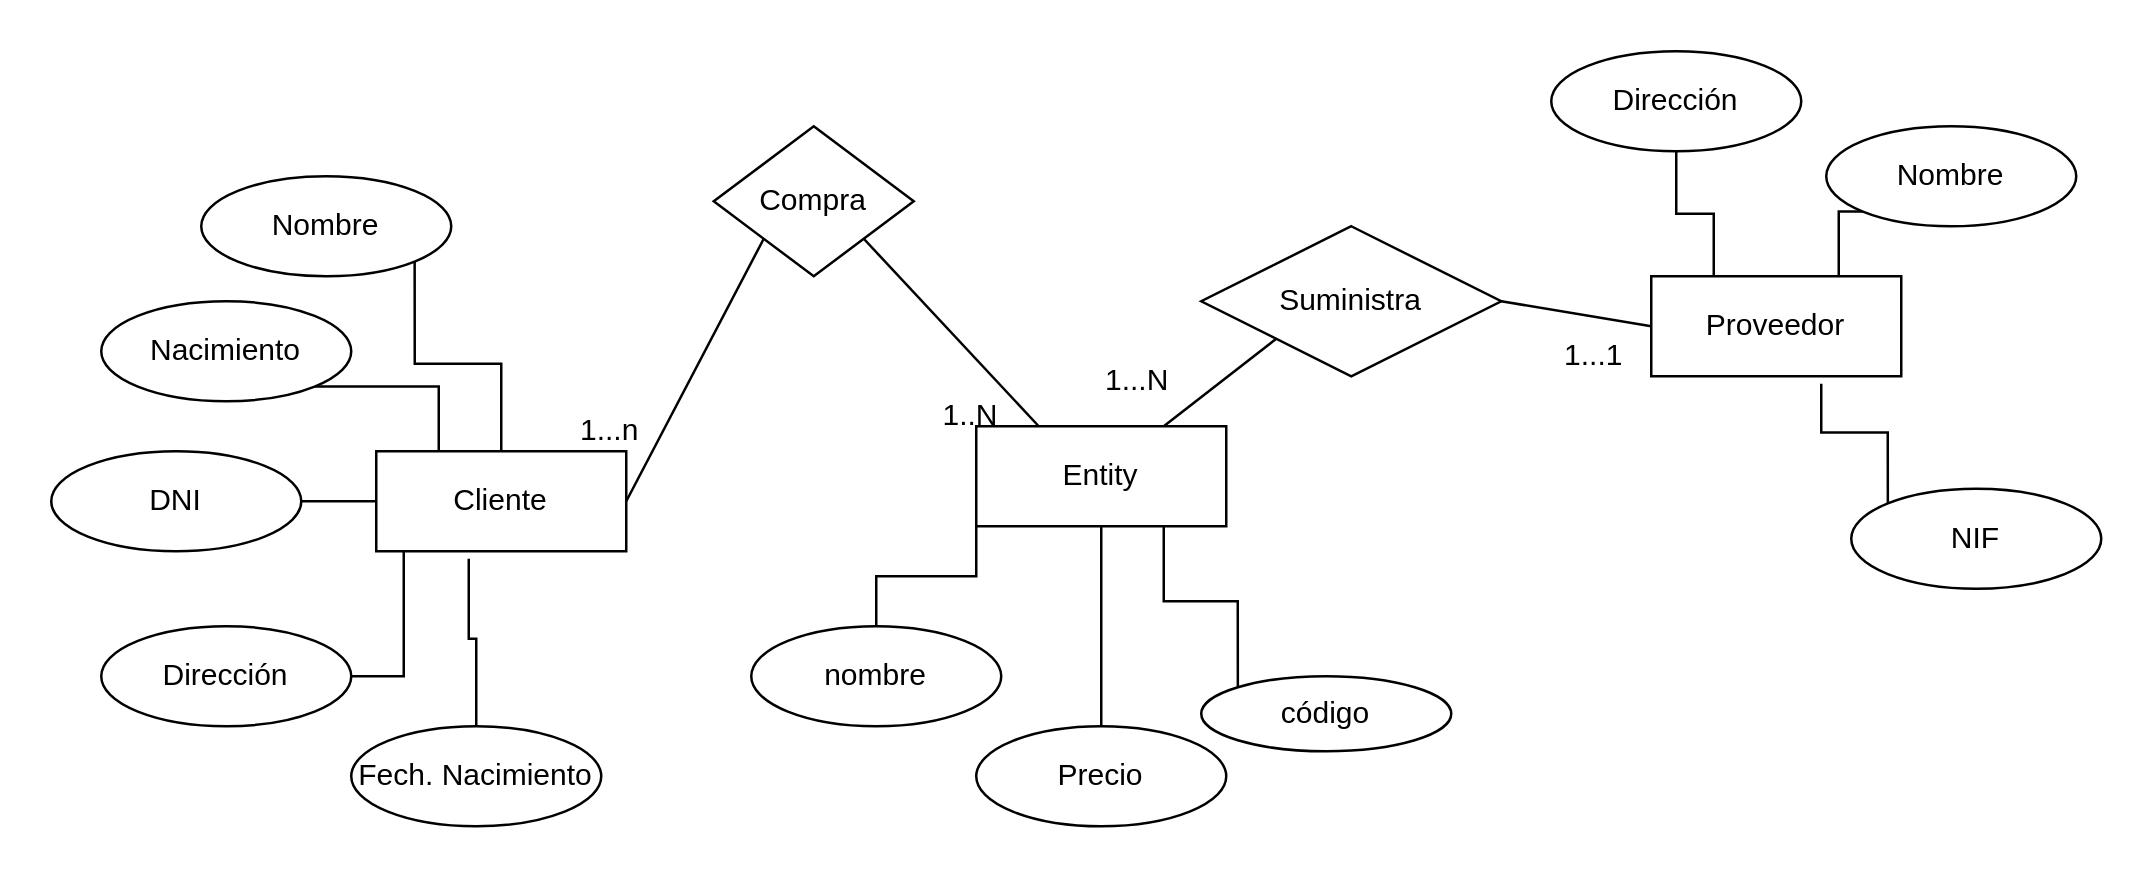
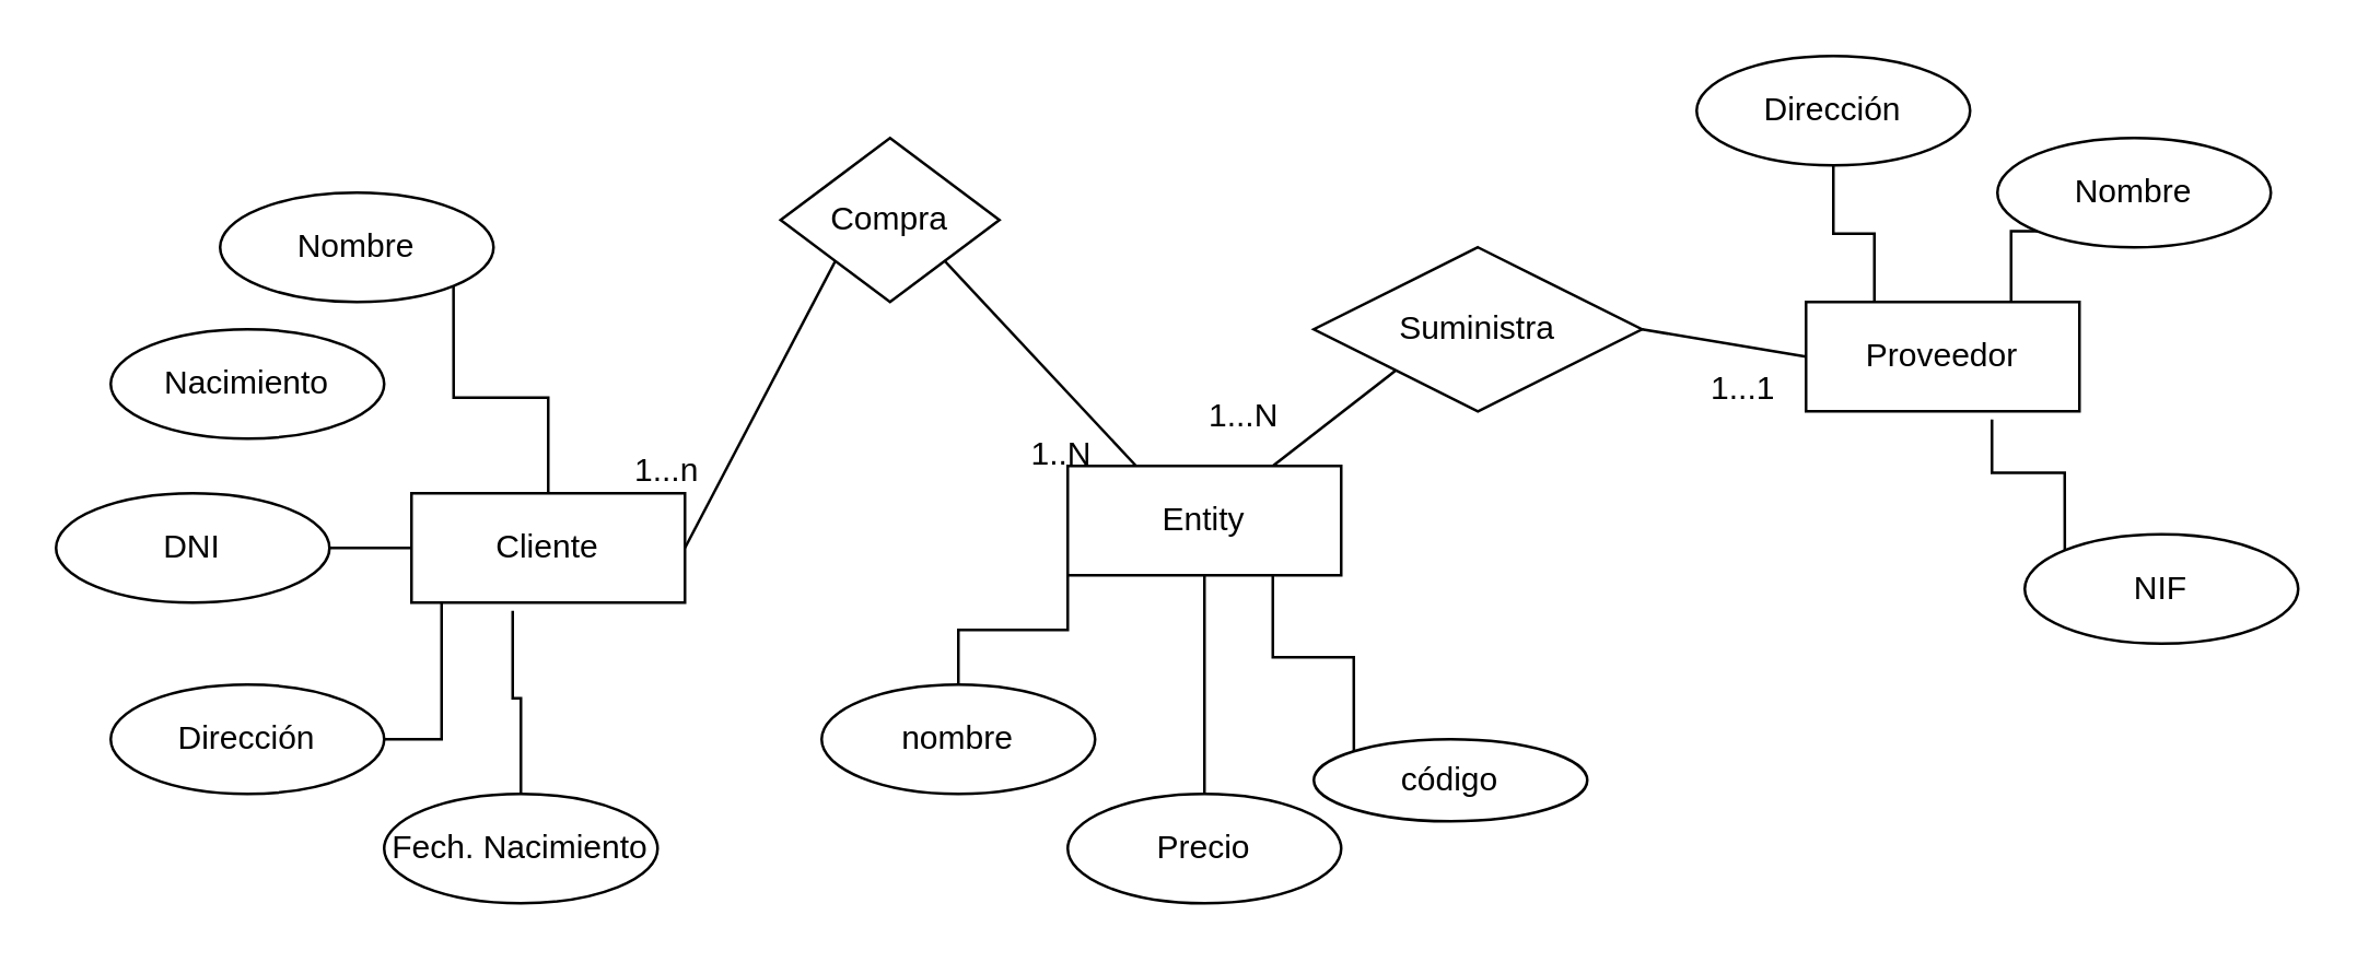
  <mxCell id="0" />
  <mxCell id="1" parent="0" />
  <mxCell id="2" value="Cliente" style="whiteSpace=wrap;html=1;align=center;" vertex="1" parent="1"><mxGeometry x="150" y="180" width="100" height="40" as="geometry" /></mxCell>
  <mxCell id="3" value="Proveedor" style="whiteSpace=wrap;html=1;align=center;" vertex="1" parent="1"><mxGeometry x="660" y="110" width="100" height="40" as="geometry" /></mxCell>
- <mxCell id="4" style="edgeStyle=orthogonalEdgeStyle;rounded=0;orthogonalLoop=1;jettySize=auto;html=1;exitX=1;exitY=1;exitDx=0;exitDy=0;entryX=0.25;entryY=0;entryDx=0;entryDy=0;endArrow=none;endFill=0;" edge="1" parent="1" source="5" target="2"><mxGeometry relative="1" as="geometry" /></mxCell>
  <mxCell id="5" value="Nacimiento" style="ellipse;whiteSpace=wrap;html=1;align=center;" vertex="1" parent="1"><mxGeometry x="40" y="120" width="100" height="40" as="geometry" /></mxCell>
  <mxCell id="6" style="edgeStyle=orthogonalEdgeStyle;rounded=0;orthogonalLoop=1;jettySize=auto;html=1;exitX=1;exitY=0.5;exitDx=0;exitDy=0;entryX=0;entryY=0.5;entryDx=0;entryDy=0;endArrow=none;endFill=0;" edge="1" parent="1" source="7" target="2"><mxGeometry relative="1" as="geometry" /></mxCell>
  <mxCell id="7" value="DNI" style="ellipse;whiteSpace=wrap;html=1;align=center;" vertex="1" parent="1"><mxGeometry x="20" y="180" width="100" height="40" as="geometry" /></mxCell>
  <mxCell id="8" value="Dirección" style="ellipse;whiteSpace=wrap;html=1;align=center;" vertex="1" parent="1"><mxGeometry x="40" y="250" width="100" height="40" as="geometry" /></mxCell>
  <mxCell id="9" value="Fech. Nacimiento" style="ellipse;whiteSpace=wrap;html=1;align=center;" vertex="1" parent="1"><mxGeometry x="140" y="290" width="100" height="40" as="geometry" /></mxCell>
  <mxCell id="10" style="edgeStyle=orthogonalEdgeStyle;rounded=0;orthogonalLoop=1;jettySize=auto;html=1;exitX=1;exitY=1;exitDx=0;exitDy=0;entryX=0.5;entryY=0;entryDx=0;entryDy=0;startArrow=none;startFill=0;endArrow=none;endFill=0;" edge="1" parent="1" source="11" target="2"><mxGeometry relative="1" as="geometry" /></mxCell>
  <mxCell id="11" value="Nombre" style="ellipse;whiteSpace=wrap;html=1;align=center;" vertex="1" parent="1"><mxGeometry x="80" y="70" width="100" height="40" as="geometry" /></mxCell>
  <mxCell id="12" style="edgeStyle=orthogonalEdgeStyle;rounded=0;orthogonalLoop=1;jettySize=auto;html=1;exitX=1;exitY=0.5;exitDx=0;exitDy=0;entryX=0.11;entryY=1;entryDx=0;entryDy=0;entryPerimeter=0;endArrow=none;endFill=0;" edge="1" parent="1" source="8" target="2"><mxGeometry relative="1" as="geometry" /></mxCell>
  <mxCell id="13" style="edgeStyle=orthogonalEdgeStyle;rounded=0;orthogonalLoop=1;jettySize=auto;html=1;exitX=0.5;exitY=0;exitDx=0;exitDy=0;entryX=0.37;entryY=1.075;entryDx=0;entryDy=0;entryPerimeter=0;endArrow=none;endFill=0;" edge="1" parent="1" source="9" target="2"><mxGeometry relative="1" as="geometry" /></mxCell>
  <mxCell id="14" value="código" style="ellipse;whiteSpace=wrap;html=1;align=center;" vertex="1" parent="1"><mxGeometry x="480" y="270" width="100" height="30" as="geometry" /></mxCell>
  <mxCell id="15" style="edgeStyle=orthogonalEdgeStyle;rounded=0;orthogonalLoop=1;jettySize=auto;html=1;exitX=0.5;exitY=0;exitDx=0;exitDy=0;entryX=0;entryY=1;entryDx=0;entryDy=0;endArrow=none;endFill=0;" edge="1" parent="1" source="16" target="34"><mxGeometry relative="1" as="geometry"><mxPoint x="430" y="210" as="targetPoint" /></mxGeometry></mxCell>
  <mxCell id="16" value="nombre" style="ellipse;whiteSpace=wrap;html=1;align=center;" vertex="1" parent="1"><mxGeometry x="300" y="250" width="100" height="40" as="geometry" /></mxCell>
  <mxCell id="17" style="edgeStyle=orthogonalEdgeStyle;rounded=0;orthogonalLoop=1;jettySize=auto;html=1;exitX=0;exitY=0;exitDx=0;exitDy=0;entryX=0.75;entryY=1;entryDx=0;entryDy=0;endArrow=none;endFill=0;" edge="1" parent="1" source="14" target="34"><mxGeometry relative="1" as="geometry"><mxPoint x="449" y="211" as="targetPoint" /></mxGeometry></mxCell>
  <mxCell id="18" value="Compra" style="shape=rhombus;perimeter=rhombusPerimeter;whiteSpace=wrap;html=1;align=center;" vertex="1" parent="1"><mxGeometry x="285" y="50" width="80" height="60" as="geometry" /></mxCell>
  <mxCell id="19" value="" style="endArrow=none;html=1;rounded=0;exitX=1;exitY=0.5;exitDx=0;exitDy=0;entryX=0;entryY=1;entryDx=0;entryDy=0;" edge="1" parent="1" source="2" target="18"><mxGeometry relative="1" as="geometry"><mxPoint x="290" y="170" as="sourcePoint" /><mxPoint x="450" y="170" as="targetPoint" /></mxGeometry></mxCell>
  <mxCell id="20" value="1...n" style="resizable=0;html=1;whiteSpace=wrap;align=left;verticalAlign=bottom;" connectable="0" vertex="1" parent="19"><mxGeometry x="-1" relative="1" as="geometry"><mxPoint x="-20" y="-20" as="offset" /></mxGeometry></mxCell>
  <mxCell id="21" value="" style="endArrow=none;html=1;rounded=0;entryX=0.25;entryY=0;entryDx=0;entryDy=0;exitX=1;exitY=1;exitDx=0;exitDy=0;" edge="1" parent="1" source="18" target="34"><mxGeometry relative="1" as="geometry"><mxPoint x="340" y="240.86" as="sourcePoint" /><mxPoint x="394.645" y="175.858" as="targetPoint" /></mxGeometry></mxCell>
  <mxCell id="22" value="1..N" style="resizable=0;html=1;whiteSpace=wrap;align=right;verticalAlign=bottom;" connectable="0" vertex="1" parent="21"><mxGeometry x="1" relative="1" as="geometry"><mxPoint x="-15" y="4" as="offset" /></mxGeometry></mxCell>
  <mxCell id="23" style="edgeStyle=orthogonalEdgeStyle;rounded=0;orthogonalLoop=1;jettySize=auto;html=1;exitX=0.5;exitY=1;exitDx=0;exitDy=0;entryX=0.25;entryY=0;entryDx=0;entryDy=0;endArrow=none;endFill=0;" edge="1" parent="1" source="24" target="3"><mxGeometry relative="1" as="geometry" /></mxCell>
  <mxCell id="24" value="Dirección" style="ellipse;whiteSpace=wrap;html=1;align=center;" vertex="1" parent="1"><mxGeometry x="620" y="20" width="100" height="40" as="geometry" /></mxCell>
  <mxCell id="25" style="edgeStyle=orthogonalEdgeStyle;rounded=0;orthogonalLoop=1;jettySize=auto;html=1;exitX=0;exitY=1;exitDx=0;exitDy=0;entryX=0.75;entryY=0;entryDx=0;entryDy=0;endArrow=none;endFill=0;" edge="1" parent="1" source="26" target="3"><mxGeometry relative="1" as="geometry" /></mxCell>
  <mxCell id="26" value="Nombre" style="ellipse;whiteSpace=wrap;html=1;align=center;" vertex="1" parent="1"><mxGeometry x="730" y="50" width="100" height="40" as="geometry" /></mxCell>
  <mxCell id="27" value="NIF" style="ellipse;whiteSpace=wrap;html=1;align=center;" vertex="1" parent="1"><mxGeometry x="740" y="195" width="100" height="40" as="geometry" /></mxCell>
  <mxCell id="28" style="edgeStyle=orthogonalEdgeStyle;rounded=0;orthogonalLoop=1;jettySize=auto;html=1;exitX=0;exitY=0;exitDx=0;exitDy=0;entryX=0.68;entryY=1.075;entryDx=0;entryDy=0;entryPerimeter=0;endArrow=none;endFill=0;" edge="1" parent="1" source="27" target="3"><mxGeometry relative="1" as="geometry" /></mxCell>
  <mxCell id="29" value="Suministra" style="shape=rhombus;perimeter=rhombusPerimeter;whiteSpace=wrap;html=1;align=center;" vertex="1" parent="1"><mxGeometry x="480" y="90" width="120" height="60" as="geometry" /></mxCell>
  <mxCell id="30" value="" style="endArrow=none;html=1;rounded=0;entryX=0;entryY=0.5;entryDx=0;entryDy=0;exitX=1;exitY=0.5;exitDx=0;exitDy=0;" edge="1" parent="1" source="29" target="3"><mxGeometry relative="1" as="geometry"><mxPoint x="490" y="179" as="sourcePoint" /><mxPoint x="650" y="179" as="targetPoint" /></mxGeometry></mxCell>
  <mxCell id="31" value="1...1" style="resizable=0;html=1;whiteSpace=wrap;align=right;verticalAlign=bottom;" connectable="0" vertex="1" parent="30"><mxGeometry x="1" relative="1" as="geometry"><mxPoint x="-10" y="20" as="offset" /></mxGeometry></mxCell>
  <mxCell id="32" value="" style="endArrow=none;html=1;rounded=0;entryX=0;entryY=1;entryDx=0;entryDy=0;exitX=0.75;exitY=0;exitDx=0;exitDy=0;" edge="1" parent="1" source="34" target="29"><mxGeometry relative="1" as="geometry"><mxPoint x="465.355" y="175.858" as="sourcePoint" /><mxPoint x="460" y="149" as="targetPoint" /></mxGeometry></mxCell>
  <mxCell id="33" value="1...N" style="resizable=0;html=1;whiteSpace=wrap;align=left;verticalAlign=bottom;" connectable="0" vertex="1" parent="32"><mxGeometry x="-1" relative="1" as="geometry"><mxPoint x="-25" y="-10" as="offset" /></mxGeometry></mxCell>
  <mxCell id="34" value="Entity" style="whiteSpace=wrap;html=1;align=center;" vertex="1" parent="1"><mxGeometry x="390" y="170" width="100" height="40" as="geometry" /></mxCell>
  <mxCell id="35" style="edgeStyle=orthogonalEdgeStyle;rounded=0;orthogonalLoop=1;jettySize=auto;html=1;exitX=0.5;exitY=0;exitDx=0;exitDy=0;entryX=0.5;entryY=1;entryDx=0;entryDy=0;endArrow=none;endFill=0;" edge="1" parent="1" source="36" target="34"><mxGeometry relative="1" as="geometry" /></mxCell>
  <mxCell id="36" value="Precio" style="ellipse;whiteSpace=wrap;html=1;align=center;" vertex="1" parent="1"><mxGeometry x="390" y="290" width="100" height="40" as="geometry" /></mxCell>
